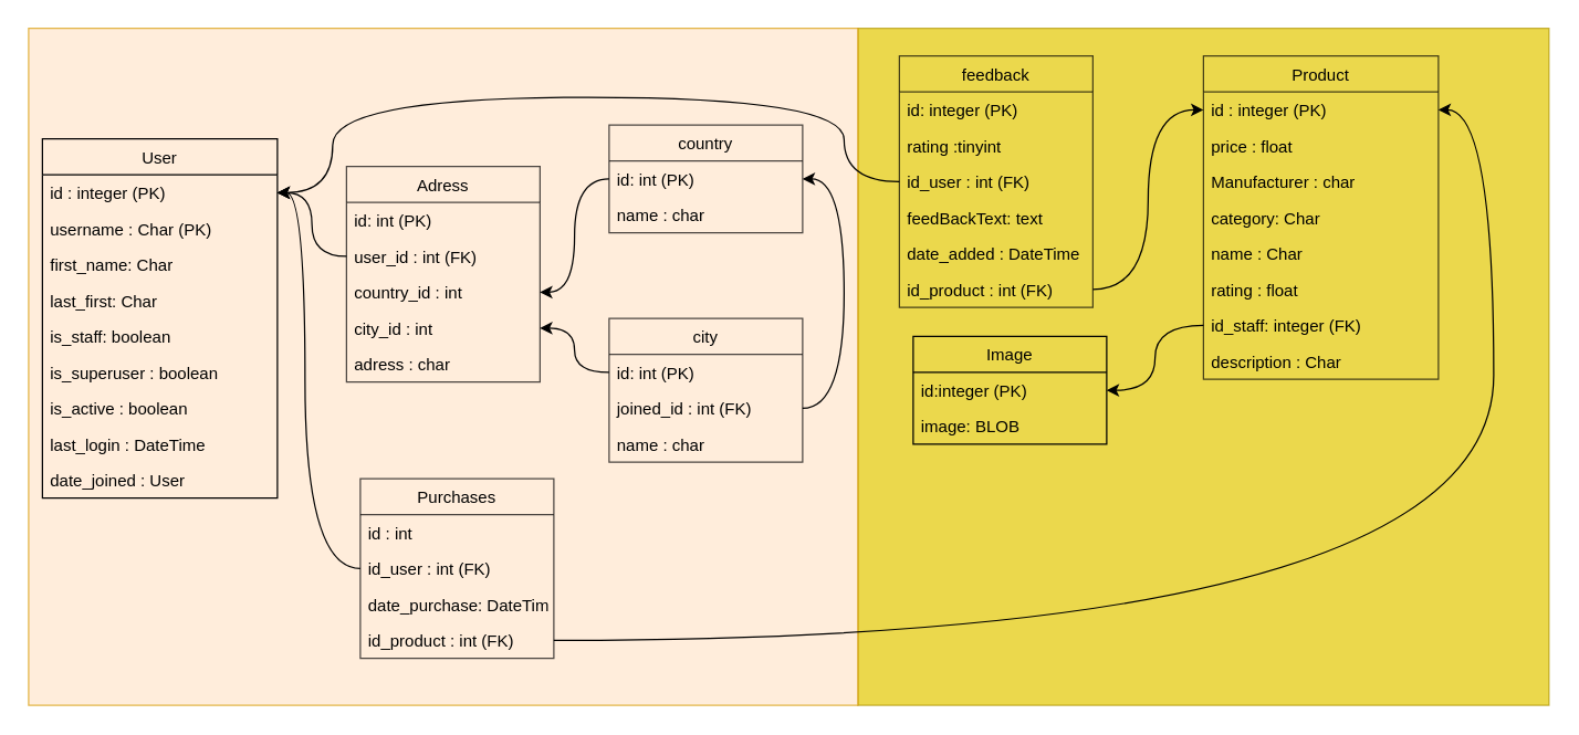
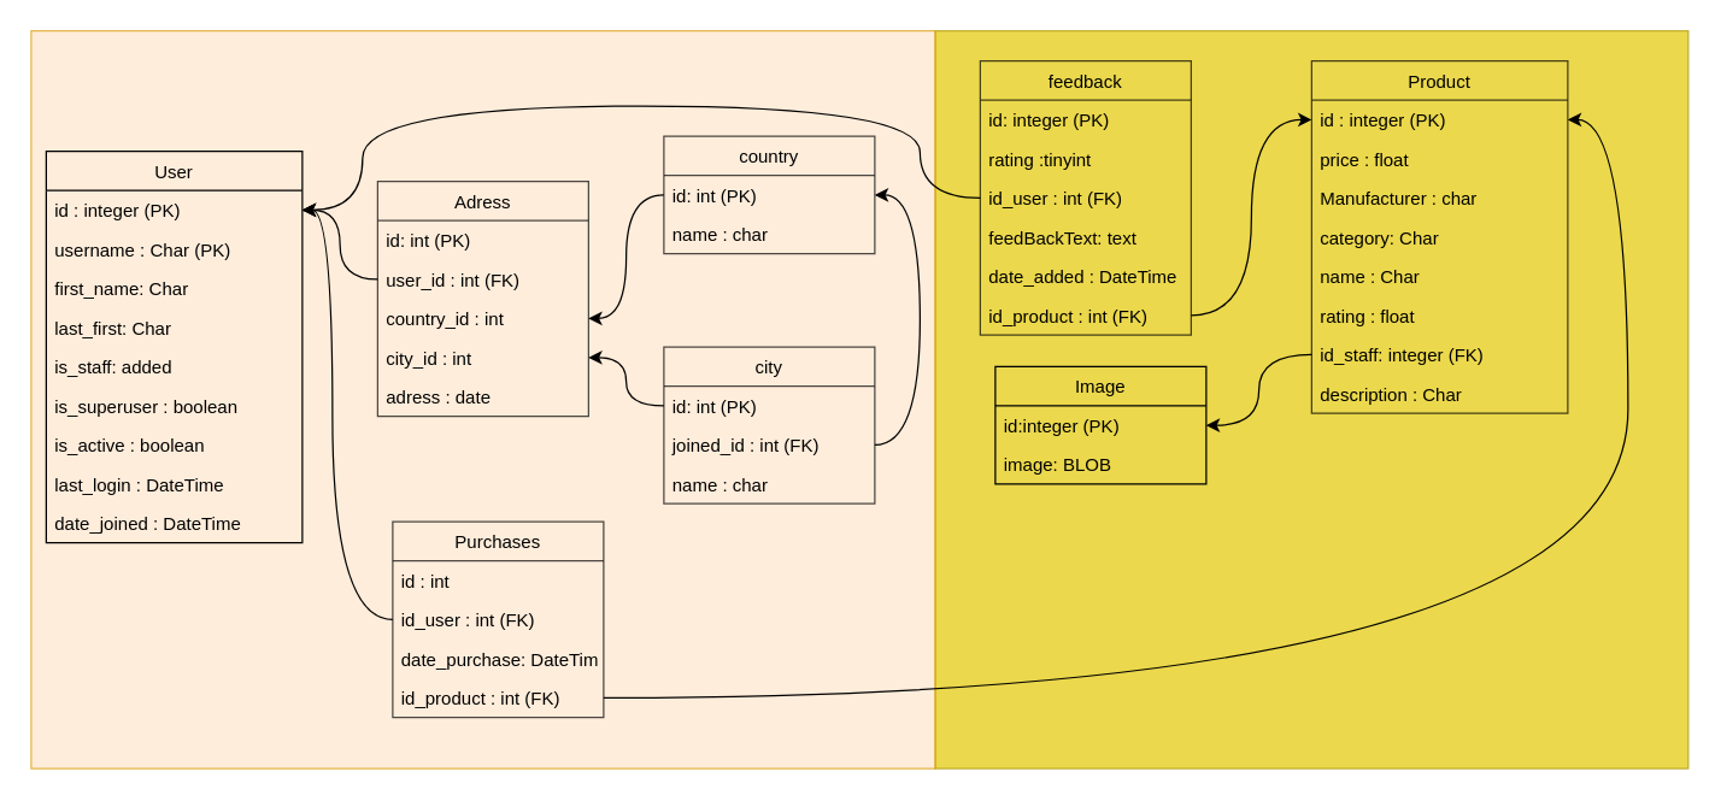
  <mxCell id="0" />
  <mxCell id="1" parent="0" />
  <mxCell id="2" value="" style="text;strokeColor=#B09500;fillColor=#e3c800;align=left;verticalAlign=middle;spacingTop=-1;spacingLeft=4;spacingRight=4;rotatable=0;labelPosition=right;points=[];portConstraint=eastwest;opacity=70;fontColor=#ffffff;" parent="1" vertex="1"><mxGeometry x="620" width="500" height="490" as="geometry" y="20" /></mxCell>
  <mxCell id="3" value="" style="text;strokeColor=#d79b00;fillColor=#ffe6cc;align=left;verticalAlign=middle;spacingTop=-1;spacingLeft=4;spacingRight=4;rotatable=0;labelPosition=right;points=[];portConstraint=eastwest;opacity=70;" parent="1" vertex="1"><mxGeometry width="600" height="490" as="geometry" x="20" y="20" /></mxCell>
  <mxCell id="4" value="User" style="swimlane;fontStyle=0;childLayout=stackLayout;horizontal=1;startSize=26;fillColor=none;horizontalStack=0;resizeParent=1;resizeParentMax=0;resizeLast=0;collapsible=1;marginBottom=0;" parent="1" vertex="1"><mxGeometry x="30" y="100" width="170" height="260" as="geometry" /></mxCell>
  <mxCell id="5" value="id : integer (PK)" style="text;strokeColor=none;fillColor=none;align=left;verticalAlign=top;spacingLeft=4;spacingRight=4;overflow=hidden;rotatable=0;points=[[0,0.5],[1,0.5]];portConstraint=eastwest;" parent="4" vertex="1"><mxGeometry y="26" width="170" height="26" as="geometry" /></mxCell>
  <mxCell id="6" value="username : Char (PK)" style="text;strokeColor=none;fillColor=none;align=left;verticalAlign=top;spacingLeft=4;spacingRight=4;overflow=hidden;rotatable=0;points=[[0,0.5],[1,0.5]];portConstraint=eastwest;" parent="4" vertex="1"><mxGeometry y="52" width="170" height="26" as="geometry" /></mxCell>
  <mxCell id="7" value="first_name: Char" style="text;strokeColor=none;fillColor=none;align=left;verticalAlign=top;spacingLeft=4;spacingRight=4;overflow=hidden;rotatable=0;points=[[0,0.5],[1,0.5]];portConstraint=eastwest;" parent="4" vertex="1"><mxGeometry y="78" width="170" height="26" as="geometry" /></mxCell>
  <mxCell id="8" value="last_first: Char" style="text;strokeColor=none;fillColor=none;align=left;verticalAlign=top;spacingLeft=4;spacingRight=4;overflow=hidden;rotatable=0;points=[[0,0.5],[1,0.5]];portConstraint=eastwest;" parent="4" vertex="1"><mxGeometry y="104" width="170" height="26" as="geometry" /></mxCell>
- <mxCell id="9" value="is_staff: boolean" style="text;strokeColor=none;fillColor=none;align=left;verticalAlign=top;spacingLeft=4;spacingRight=4;overflow=hidden;rotatable=0;points=[[0,0.5],[1,0.5]];portConstraint=eastwest;" parent="4" vertex="1"><mxGeometry y="130" width="170" height="26" as="geometry" /></mxCell>
+ <mxCell id="9" value="is_staff: added" style="text;strokeColor=none;fillColor=none;align=left;verticalAlign=top;spacingLeft=4;spacingRight=4;overflow=hidden;rotatable=0;points=[[0,0.5],[1,0.5]];portConstraint=eastwest;" parent="4" vertex="1"><mxGeometry y="130" width="170" height="26" as="geometry" /></mxCell>
  <mxCell id="10" value="is_superuser : boolean" style="text;strokeColor=none;fillColor=none;align=left;verticalAlign=top;spacingLeft=4;spacingRight=4;overflow=hidden;rotatable=0;points=[[0,0.5],[1,0.5]];portConstraint=eastwest;" parent="4" vertex="1"><mxGeometry y="156" width="170" height="26" as="geometry" /></mxCell>
  <mxCell id="11" value="is_active : boolean" style="text;strokeColor=none;fillColor=none;align=left;verticalAlign=top;spacingLeft=4;spacingRight=4;overflow=hidden;rotatable=0;points=[[0,0.5],[1,0.5]];portConstraint=eastwest;" parent="4" vertex="1"><mxGeometry y="182" width="170" height="26" as="geometry" /></mxCell>
  <mxCell id="12" value="last_login : DateTime" style="text;strokeColor=none;fillColor=none;align=left;verticalAlign=top;spacingLeft=4;spacingRight=4;overflow=hidden;rotatable=0;points=[[0,0.5],[1,0.5]];portConstraint=eastwest;" parent="4" vertex="1"><mxGeometry y="208" width="170" height="26" as="geometry" /></mxCell>
- <mxCell id="13" value="date_joined : User" style="text;strokeColor=none;fillColor=none;align=left;verticalAlign=top;spacingLeft=4;spacingRight=4;overflow=hidden;rotatable=0;points=[[0,0.5],[1,0.5]];portConstraint=eastwest;" parent="4" vertex="1"><mxGeometry y="234" width="170" height="26" as="geometry" /></mxCell>
+ <mxCell id="13" value="date_joined : DateTime" style="text;strokeColor=none;fillColor=none;align=left;verticalAlign=top;spacingLeft=4;spacingRight=4;overflow=hidden;rotatable=0;points=[[0,0.5],[1,0.5]];portConstraint=eastwest;" parent="4" vertex="1"><mxGeometry y="234" width="170" height="26" as="geometry" /></mxCell>
  <mxCell id="14" value="Product" style="swimlane;fontStyle=0;childLayout=stackLayout;horizontal=1;startSize=26;fillColor=none;horizontalStack=0;resizeParent=1;resizeParentMax=0;resizeLast=0;collapsible=1;marginBottom=0;opacity=70;" parent="1" vertex="1"><mxGeometry x="870" y="40" width="170" height="234" as="geometry" /></mxCell>
  <mxCell id="15" value="id : integer (PK)" style="text;strokeColor=none;fillColor=none;align=left;verticalAlign=top;spacingLeft=4;spacingRight=4;overflow=hidden;rotatable=0;points=[[0,0.5],[1,0.5]];portConstraint=eastwest;" parent="14" vertex="1"><mxGeometry y="26" width="170" height="26" as="geometry" /></mxCell>
  <mxCell id="16" value="price : float" style="text;strokeColor=none;fillColor=none;align=left;verticalAlign=top;spacingLeft=4;spacingRight=4;overflow=hidden;rotatable=0;points=[[0,0.5],[1,0.5]];portConstraint=eastwest;" parent="14" vertex="1"><mxGeometry y="52" width="170" height="26" as="geometry" /></mxCell>
  <mxCell id="17" value="Manufacturer : char" style="text;strokeColor=none;fillColor=none;align=left;verticalAlign=top;spacingLeft=4;spacingRight=4;overflow=hidden;rotatable=0;points=[[0,0.5],[1,0.5]];portConstraint=eastwest;" parent="14" vertex="1"><mxGeometry y="78" width="170" height="26" as="geometry" /></mxCell>
  <mxCell id="18" value="category: Char" style="text;strokeColor=none;fillColor=none;align=left;verticalAlign=top;spacingLeft=4;spacingRight=4;overflow=hidden;rotatable=0;points=[[0,0.5],[1,0.5]];portConstraint=eastwest;" parent="14" vertex="1"><mxGeometry y="104" width="170" height="26" as="geometry" /></mxCell>
  <mxCell id="19" value="name : Char" style="text;strokeColor=none;fillColor=none;align=left;verticalAlign=top;spacingLeft=4;spacingRight=4;overflow=hidden;rotatable=0;points=[[0,0.5],[1,0.5]];portConstraint=eastwest;" parent="14" vertex="1"><mxGeometry y="130" width="170" height="26" as="geometry" /></mxCell>
  <mxCell id="20" value="rating : float" style="text;strokeColor=none;fillColor=none;align=left;verticalAlign=top;spacingLeft=4;spacingRight=4;overflow=hidden;rotatable=0;points=[[0,0.5],[1,0.5]];portConstraint=eastwest;" parent="14" vertex="1"><mxGeometry y="156" width="170" height="26" as="geometry" /></mxCell>
  <mxCell id="21" value="id_staff: integer (FK)" style="text;strokeColor=none;fillColor=none;align=left;verticalAlign=top;spacingLeft=4;spacingRight=4;overflow=hidden;rotatable=0;points=[[0,0.5],[1,0.5]];portConstraint=eastwest;" vertex="1" parent="14"><mxGeometry y="182" width="170" height="26" as="geometry" /></mxCell>
  <mxCell id="22" value="description : Char" style="text;strokeColor=none;fillColor=none;align=left;verticalAlign=top;spacingLeft=4;spacingRight=4;overflow=hidden;rotatable=0;points=[[0,0.5],[1,0.5]];portConstraint=eastwest;opacity=70;" parent="14" vertex="1"><mxGeometry y="208" width="170" height="26" as="geometry" /></mxCell>
  <mxCell id="23" value="feedback" style="swimlane;fontStyle=0;childLayout=stackLayout;horizontal=1;startSize=26;fillColor=none;horizontalStack=0;resizeParent=1;resizeParentMax=0;resizeLast=0;collapsible=1;marginBottom=0;opacity=70;" parent="1" vertex="1"><mxGeometry x="650" y="40" width="140" height="182" as="geometry" /></mxCell>
  <mxCell id="24" value="id: integer (PK)" style="text;strokeColor=none;fillColor=none;align=left;verticalAlign=top;spacingLeft=4;spacingRight=4;overflow=hidden;rotatable=0;points=[[0,0.5],[1,0.5]];portConstraint=eastwest;" parent="23" vertex="1"><mxGeometry y="26" width="140" height="26" as="geometry" /></mxCell>
  <mxCell id="25" value="rating :tinyint" style="text;strokeColor=none;fillColor=none;align=left;verticalAlign=top;spacingLeft=4;spacingRight=4;overflow=hidden;rotatable=0;points=[[0,0.5],[1,0.5]];portConstraint=eastwest;" parent="23" vertex="1"><mxGeometry y="52" width="140" height="26" as="geometry" /></mxCell>
  <mxCell id="26" value="id_user : int (FK)" style="text;strokeColor=none;fillColor=none;align=left;verticalAlign=top;spacingLeft=4;spacingRight=4;overflow=hidden;rotatable=0;points=[[0,0.5],[1,0.5]];portConstraint=eastwest;" parent="23" vertex="1"><mxGeometry y="78" width="140" height="26" as="geometry" /></mxCell>
  <mxCell id="27" value="feedBackText: text" style="text;strokeColor=none;fillColor=none;align=left;verticalAlign=top;spacingLeft=4;spacingRight=4;overflow=hidden;rotatable=0;points=[[0,0.5],[1,0.5]];portConstraint=eastwest;opacity=70;" parent="23" vertex="1"><mxGeometry y="104" width="140" height="26" as="geometry" /></mxCell>
  <mxCell id="28" value="date_added : DateTime" style="text;strokeColor=none;fillColor=none;align=left;verticalAlign=top;spacingLeft=4;spacingRight=4;overflow=hidden;rotatable=0;points=[[0,0.5],[1,0.5]];portConstraint=eastwest;opacity=70;" parent="23" vertex="1"><mxGeometry y="130" width="140" height="26" as="geometry" /></mxCell>
  <mxCell id="29" value="id_product : int (FK)" style="text;strokeColor=none;fillColor=none;align=left;verticalAlign=top;spacingLeft=4;spacingRight=4;overflow=hidden;rotatable=0;points=[[0,0.5],[1,0.5]];portConstraint=eastwest;opacity=70;" parent="23" vertex="1"><mxGeometry y="156" width="140" height="26" as="geometry" /></mxCell>
  <mxCell id="30" style="edgeStyle=orthogonalEdgeStyle;rounded=0;orthogonalLoop=1;jettySize=auto;html=1;entryX=0;entryY=0.5;entryDx=0;entryDy=0;curved=1;" parent="1" source="29" target="15" edge="1"><mxGeometry relative="1" as="geometry" /></mxCell>
  <mxCell id="31" style="edgeStyle=orthogonalEdgeStyle;rounded=0;orthogonalLoop=1;jettySize=auto;html=1;entryX=1;entryY=0.5;entryDx=0;entryDy=0;curved=1;" parent="1" source="26" target="5" edge="1"><mxGeometry relative="1" as="geometry"><Array as="points"><mxPoint x="610" y="131" /><mxPoint x="610" y="70" /><mxPoint x="240" y="70" /><mxPoint x="240" y="139" /></Array></mxGeometry></mxCell>
  <mxCell id="32" value="Purchases" style="swimlane;fontStyle=0;childLayout=stackLayout;horizontal=1;startSize=26;fillColor=none;horizontalStack=0;resizeParent=1;resizeParentMax=0;resizeLast=0;collapsible=1;marginBottom=0;opacity=70;" parent="1" vertex="1"><mxGeometry x="260" y="346" width="140" height="130" as="geometry" /></mxCell>
  <mxCell id="33" value="id : int" style="text;strokeColor=none;fillColor=none;align=left;verticalAlign=top;spacingLeft=4;spacingRight=4;overflow=hidden;rotatable=0;points=[[0,0.5],[1,0.5]];portConstraint=eastwest;" parent="32" vertex="1"><mxGeometry y="26" width="140" height="26" as="geometry" /></mxCell>
  <mxCell id="34" value="id_user : int (FK)" style="text;strokeColor=none;fillColor=none;align=left;verticalAlign=top;spacingLeft=4;spacingRight=4;overflow=hidden;rotatable=0;points=[[0,0.5],[1,0.5]];portConstraint=eastwest;" parent="32" vertex="1"><mxGeometry y="52" width="140" height="26" as="geometry" /></mxCell>
  <mxCell id="35" value="date_purchase: DateTime" style="text;strokeColor=none;fillColor=none;align=left;verticalAlign=top;spacingLeft=4;spacingRight=4;overflow=hidden;rotatable=0;points=[[0,0.5],[1,0.5]];portConstraint=eastwest;" parent="32" vertex="1"><mxGeometry y="78" width="140" height="26" as="geometry" /></mxCell>
  <mxCell id="36" value="id_product : int (FK)" style="text;strokeColor=none;fillColor=none;align=left;verticalAlign=top;spacingLeft=4;spacingRight=4;overflow=hidden;rotatable=0;points=[[0,0.5],[1,0.5]];portConstraint=eastwest;" parent="32" vertex="1"><mxGeometry y="104" width="140" height="26" as="geometry" /></mxCell>
  <mxCell id="37" style="edgeStyle=orthogonalEdgeStyle;rounded=0;orthogonalLoop=1;jettySize=auto;html=1;entryX=1;entryY=0.5;entryDx=0;entryDy=0;curved=1;" parent="1" source="34" target="5" edge="1"><mxGeometry relative="1" as="geometry"><Array as="points"><mxPoint x="220" y="411" /><mxPoint x="220" y="139" /></Array></mxGeometry></mxCell>
  <mxCell id="38" style="edgeStyle=orthogonalEdgeStyle;rounded=0;orthogonalLoop=1;jettySize=auto;html=1;curved=1;entryX=1;entryY=0.5;entryDx=0;entryDy=0;" parent="1" source="36" target="15" edge="1"><mxGeometry relative="1" as="geometry"><mxPoint x="910" y="79" as="targetPoint" /><Array as="points"><mxPoint x="1080" y="463" /><mxPoint x="1080" y="79" /></Array></mxGeometry></mxCell>
  <mxCell id="39" value="Adress" style="swimlane;fontStyle=0;childLayout=stackLayout;horizontal=1;startSize=26;fillColor=none;horizontalStack=0;resizeParent=1;resizeParentMax=0;resizeLast=0;collapsible=1;marginBottom=0;opacity=70;" parent="1" vertex="1"><mxGeometry x="250" y="120" width="140" height="156" as="geometry" /></mxCell>
  <mxCell id="40" value="id: int (PK)" style="text;strokeColor=none;fillColor=none;align=left;verticalAlign=top;spacingLeft=4;spacingRight=4;overflow=hidden;rotatable=0;points=[[0,0.5],[1,0.5]];portConstraint=eastwest;" parent="39" vertex="1"><mxGeometry y="26" width="140" height="26" as="geometry" /></mxCell>
  <mxCell id="41" value="user_id : int (FK)" style="text;strokeColor=none;fillColor=none;align=left;verticalAlign=top;spacingLeft=4;spacingRight=4;overflow=hidden;rotatable=0;points=[[0,0.5],[1,0.5]];portConstraint=eastwest;" parent="39" vertex="1"><mxGeometry y="52" width="140" height="26" as="geometry" /></mxCell>
  <mxCell id="42" value="country_id : int" style="text;strokeColor=none;fillColor=none;align=left;verticalAlign=top;spacingLeft=4;spacingRight=4;overflow=hidden;rotatable=0;points=[[0,0.5],[1,0.5]];portConstraint=eastwest;" parent="39" vertex="1"><mxGeometry y="78" width="140" height="26" as="geometry" /></mxCell>
  <mxCell id="43" value="city_id : int" style="text;strokeColor=none;fillColor=none;align=left;verticalAlign=top;spacingLeft=4;spacingRight=4;overflow=hidden;rotatable=0;points=[[0,0.5],[1,0.5]];portConstraint=eastwest;" parent="39" vertex="1"><mxGeometry y="104" width="140" height="26" as="geometry" /></mxCell>
- <mxCell id="44" value="adress : char" style="text;strokeColor=none;fillColor=none;align=left;verticalAlign=top;spacingLeft=4;spacingRight=4;overflow=hidden;rotatable=0;points=[[0,0.5],[1,0.5]];portConstraint=eastwest;" parent="39" vertex="1"><mxGeometry y="130" width="140" height="26" as="geometry" /></mxCell>
+ <mxCell id="44" value="adress : date" style="text;strokeColor=none;fillColor=none;align=left;verticalAlign=top;spacingLeft=4;spacingRight=4;overflow=hidden;rotatable=0;points=[[0,0.5],[1,0.5]];portConstraint=eastwest;" parent="39" vertex="1"><mxGeometry y="130" width="140" height="26" as="geometry" /></mxCell>
  <mxCell id="45" value="country" style="swimlane;fontStyle=0;childLayout=stackLayout;horizontal=1;startSize=26;fillColor=none;horizontalStack=0;resizeParent=1;resizeParentMax=0;resizeLast=0;collapsible=1;marginBottom=0;opacity=70;" parent="1" vertex="1"><mxGeometry x="440" y="90" width="140" height="78" as="geometry" /></mxCell>
  <mxCell id="46" value="id: int (PK)" style="text;strokeColor=none;fillColor=none;align=left;verticalAlign=top;spacingLeft=4;spacingRight=4;overflow=hidden;rotatable=0;points=[[0,0.5],[1,0.5]];portConstraint=eastwest;" parent="45" vertex="1"><mxGeometry y="26" width="140" height="26" as="geometry" /></mxCell>
  <mxCell id="47" value="name : char" style="text;strokeColor=none;fillColor=none;align=left;verticalAlign=top;spacingLeft=4;spacingRight=4;overflow=hidden;rotatable=0;points=[[0,0.5],[1,0.5]];portConstraint=eastwest;" parent="45" vertex="1"><mxGeometry y="52" width="140" height="26" as="geometry" /></mxCell>
  <mxCell id="48" style="edgeStyle=orthogonalEdgeStyle;curved=1;rounded=0;orthogonalLoop=1;jettySize=auto;html=1;" parent="1" source="46" target="42" edge="1"><mxGeometry relative="1" as="geometry" /></mxCell>
  <mxCell id="49" value="city" style="swimlane;fontStyle=0;childLayout=stackLayout;horizontal=1;startSize=26;fillColor=none;horizontalStack=0;resizeParent=1;resizeParentMax=0;resizeLast=0;collapsible=1;marginBottom=0;opacity=70;" parent="1" vertex="1"><mxGeometry x="440" y="230" width="140" height="104" as="geometry" /></mxCell>
  <mxCell id="50" value="id: int (PK)" style="text;strokeColor=none;fillColor=none;align=left;verticalAlign=top;spacingLeft=4;spacingRight=4;overflow=hidden;rotatable=0;points=[[0,0.5],[1,0.5]];portConstraint=eastwest;" parent="49" vertex="1"><mxGeometry y="26" width="140" height="26" as="geometry" /></mxCell>
  <mxCell id="51" value="joined_id : int (FK)" style="text;strokeColor=none;fillColor=none;align=left;verticalAlign=top;spacingLeft=4;spacingRight=4;overflow=hidden;rotatable=0;points=[[0,0.5],[1,0.5]];portConstraint=eastwest;" parent="49" vertex="1"><mxGeometry y="52" width="140" height="26" as="geometry" /></mxCell>
  <mxCell id="52" value="name : char" style="text;strokeColor=none;fillColor=none;align=left;verticalAlign=top;spacingLeft=4;spacingRight=4;overflow=hidden;rotatable=0;points=[[0,0.5],[1,0.5]];portConstraint=eastwest;" parent="49" vertex="1"><mxGeometry y="78" width="140" height="26" as="geometry" /></mxCell>
  <mxCell id="53" style="edgeStyle=orthogonalEdgeStyle;curved=1;rounded=0;orthogonalLoop=1;jettySize=auto;html=1;" parent="1" source="50" target="43" edge="1"><mxGeometry relative="1" as="geometry" /></mxCell>
  <mxCell id="54" style="edgeStyle=orthogonalEdgeStyle;curved=1;rounded=0;orthogonalLoop=1;jettySize=auto;html=1;entryX=1;entryY=0.5;entryDx=0;entryDy=0;" parent="1" source="51" target="46" edge="1"><mxGeometry relative="1" as="geometry"><Array as="points"><mxPoint x="610" y="295" /><mxPoint x="610" y="129" /></Array></mxGeometry></mxCell>
  <mxCell id="55" style="edgeStyle=orthogonalEdgeStyle;curved=1;rounded=0;orthogonalLoop=1;jettySize=auto;html=1;entryX=1;entryY=0.5;entryDx=0;entryDy=0;" parent="1" source="41" target="5" edge="1"><mxGeometry relative="1" as="geometry" /></mxCell>
  <mxCell id="56" value="Image" style="swimlane;fontStyle=0;childLayout=stackLayout;horizontal=1;startSize=26;fillColor=none;horizontalStack=0;resizeParent=1;resizeParentMax=0;resizeLast=0;collapsible=1;marginBottom=0;" vertex="1" parent="1"><mxGeometry x="660" y="243" width="140" height="78" as="geometry" /></mxCell>
  <mxCell id="57" value="id:integer (PK)" style="text;strokeColor=none;fillColor=none;align=left;verticalAlign=top;spacingLeft=4;spacingRight=4;overflow=hidden;rotatable=0;points=[[0,0.5],[1,0.5]];portConstraint=eastwest;" vertex="1" parent="56"><mxGeometry y="26" width="140" height="26" as="geometry" /></mxCell>
  <mxCell id="58" value="image: BLOB" style="text;strokeColor=none;fillColor=none;align=left;verticalAlign=top;spacingLeft=4;spacingRight=4;overflow=hidden;rotatable=0;points=[[0,0.5],[1,0.5]];portConstraint=eastwest;" vertex="1" parent="56"><mxGeometry y="52" width="140" height="26" as="geometry" /></mxCell>
  <mxCell id="59" style="edgeStyle=orthogonalEdgeStyle;rounded=0;orthogonalLoop=1;jettySize=auto;html=1;entryX=1;entryY=0.5;entryDx=0;entryDy=0;curved=1;" edge="1" parent="1" source="21" target="57"><mxGeometry relative="1" as="geometry" /></mxCell>
